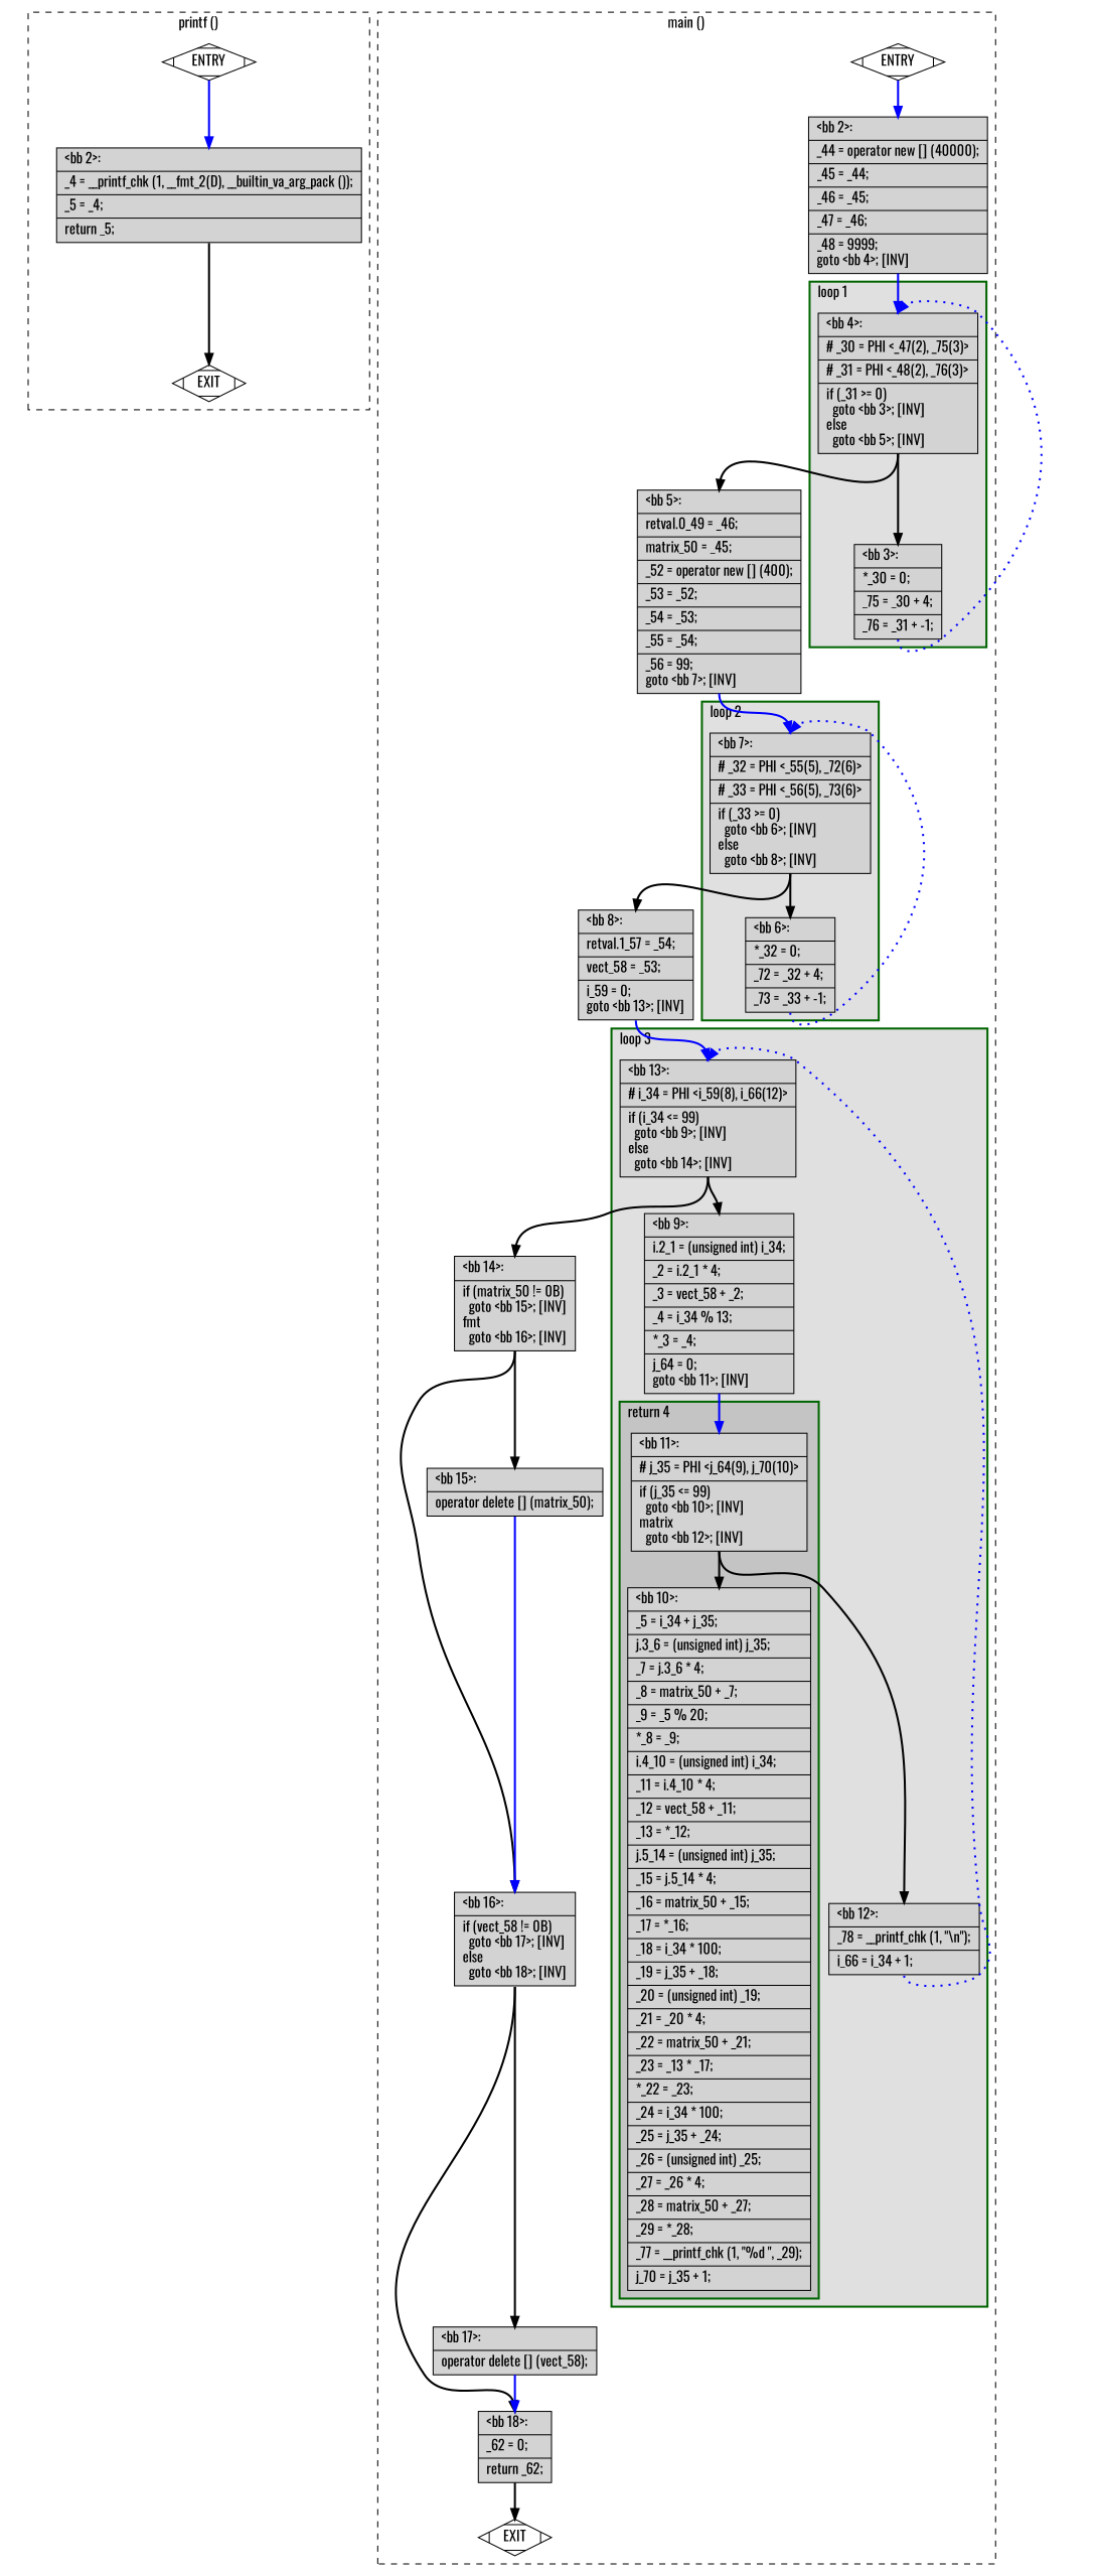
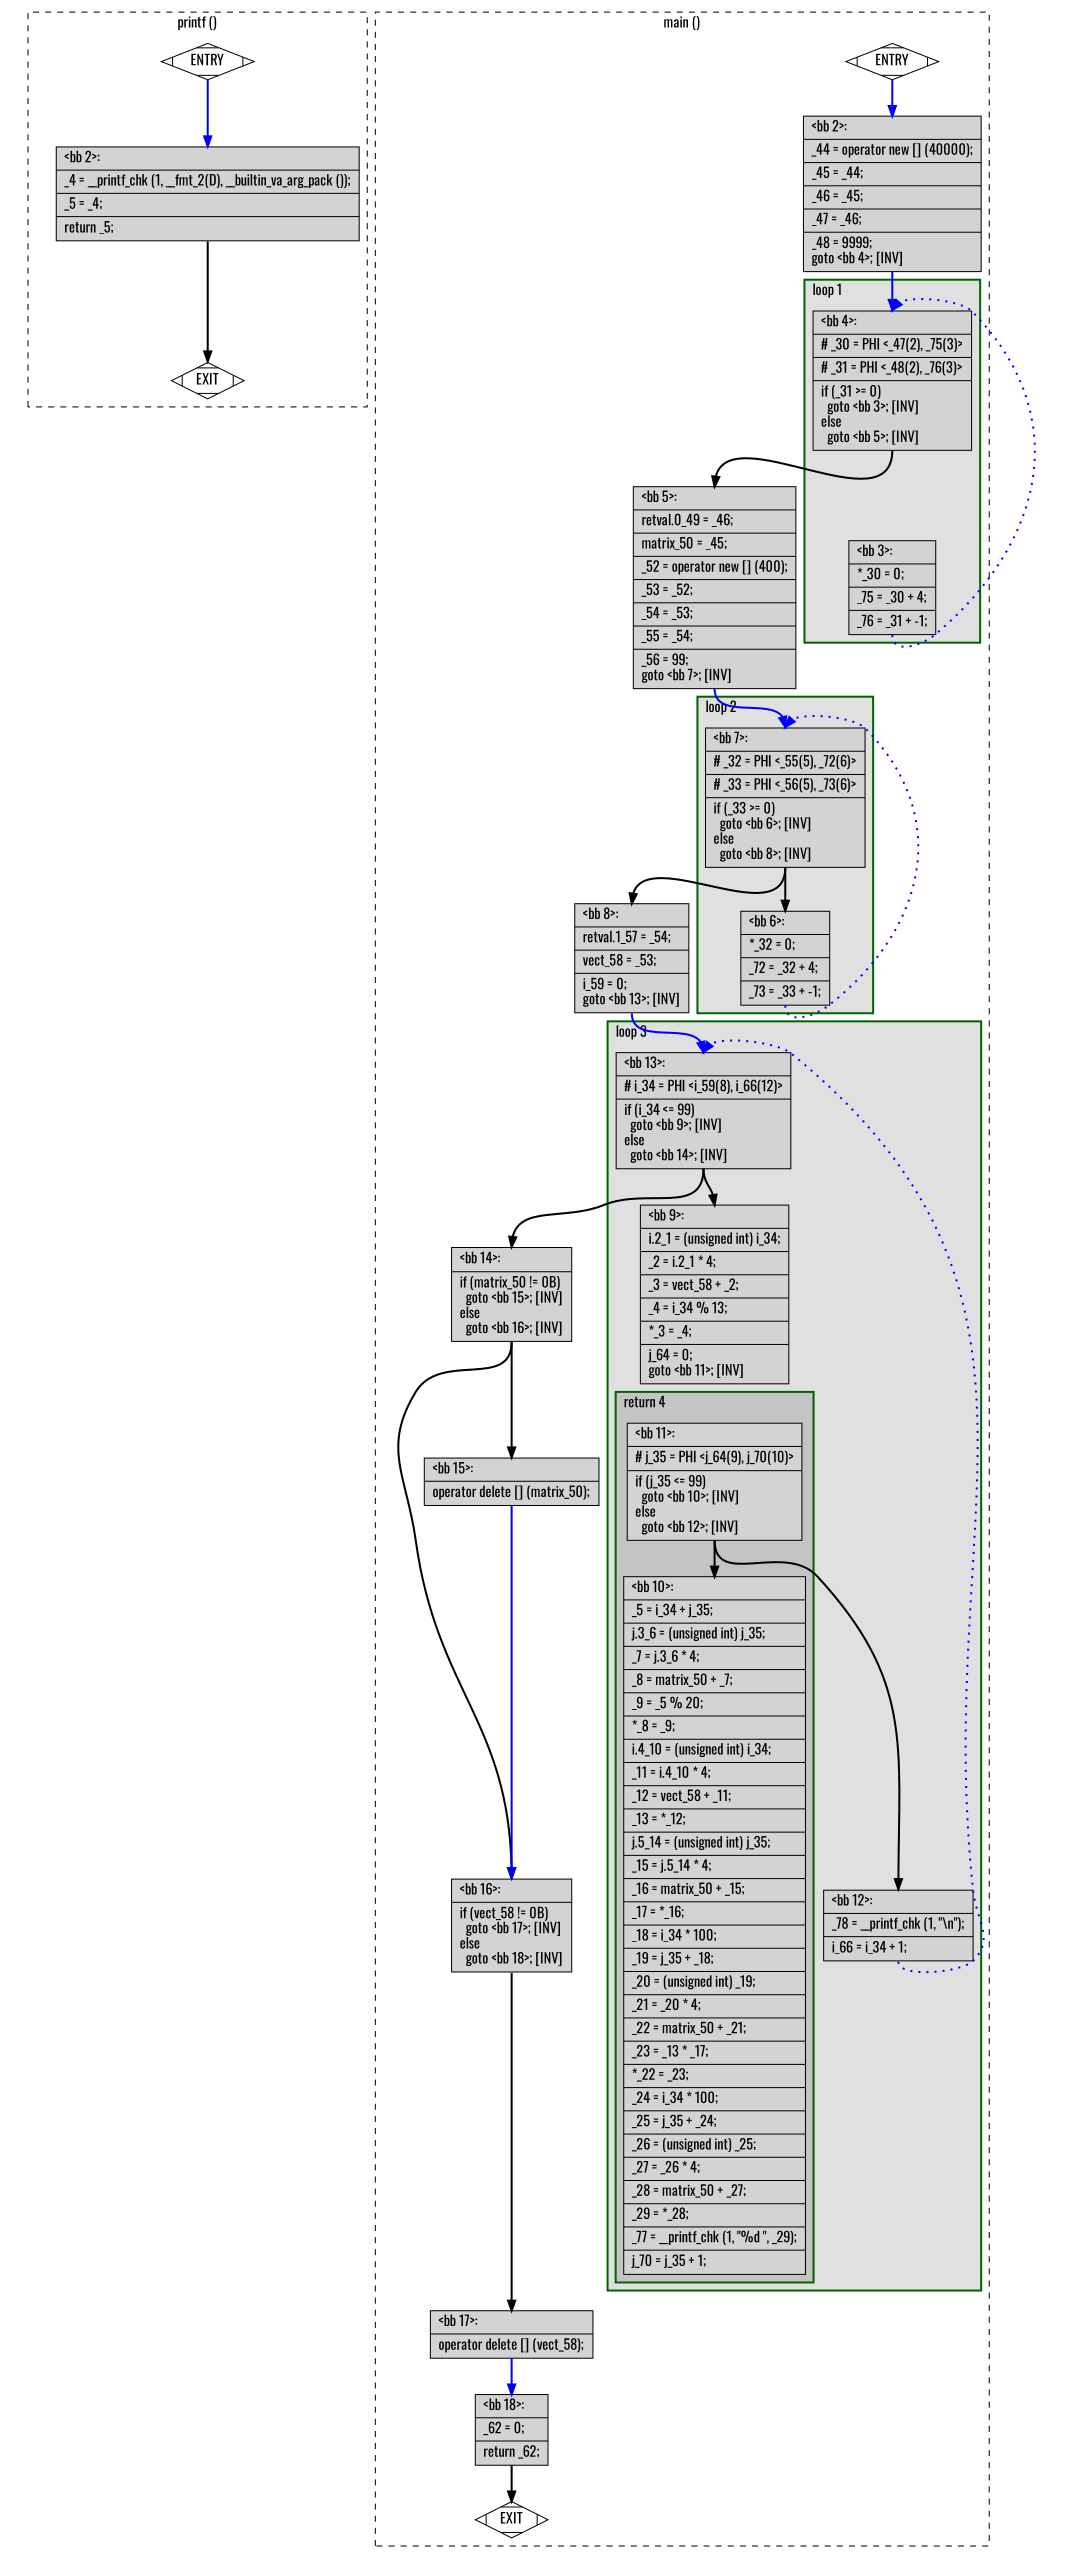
  digraph {
    fontname=Oswald
    node [fillcolor=lightgrey fontname=Oswald shape=record style=filled]
    edge [constraint=true fontname=Oswald headport=n style="solid,bold" tailport=s color=black weight=10]
    n1 [fillcolor=white label=ENTRY shape=Mdiamond]
    n2 [fillcolor=white label=EXIT shape=Mdiamond]
    n3 [label="{\<bb\ 2\>:\l|_4\ =\ __printf_chk\ (1,\ __fmt_2(D),\ __builtin_va_arg_pack\ ());\l|_5\ =\ _4;\l|return\ _5;\l}"]
-   n4 [label="{\<bb\ 11\>:\l|#\ j_35\ =\ PHI\ \<j_64(9),\ j_70(10)\>\l|if\ (j_35\ \<=\ 99)\l\ \ goto\ \<bb\ 10\>;\ [INV]\lmatrix\l\ \ goto\ \<bb\ 12\>;\ [INV]\l}"]
+   n4 [label="{\<bb\ 11\>:\l|#\ j_35\ =\ PHI\ \<j_64(9),\ j_70(10)\>\l|if\ (j_35\ \<=\ 99)\l\ \ goto\ \<bb\ 10\>;\ [INV]\lelse\l\ \ goto\ \<bb\ 12\>;\ [INV]\l}"]
    n5 [label="{\<bb\ 10\>:\l|_5\ =\ i_34\ +\ j_35;\l|j.3_6\ =\ (unsigned\ int)\ j_35;\l|_7\ =\ j.3_6\ *\ 4;\l|_8\ =\ matrix_50\ +\ _7;\l|_9\ =\ _5\ %\ 20;\l|*_8\ =\ _9;\l|i.4_10\ =\ (unsigned\ int)\ i_34;\l|_11\ =\ i.4_10\ *\ 4;\l|_12\ =\ vect_58\ +\ _11;\l|_13\ =\ *_12;\l|j.5_14\ =\ (unsigned\ int)\ j_35;\l|_15\ =\ j.5_14\ *\ 4;\l|_16\ =\ matrix_50\ +\ _15;\l|_17\ =\ *_16;\l|_18\ =\ i_34\ *\ 100;\l|_19\ =\ j_35\ +\ _18;\l|_20\ =\ (unsigned\ int)\ _19;\l|_21\ =\ _20\ *\ 4;\l|_22\ =\ matrix_50\ +\ _21;\l|_23\ =\ _13\ *\ _17;\l|*_22\ =\ _23;\l|_24\ =\ i_34\ *\ 100;\l|_25\ =\ j_35\ +\ _24;\l|_26\ =\ (unsigned\ int)\ _25;\l|_27\ =\ _26\ *\ 4;\l|_28\ =\ matrix_50\ +\ _27;\l|_29\ =\ *_28;\l|_77\ =\ __printf_chk\ (1,\ \"%d\ \",\ _29);\l|j_70\ =\ j_35\ +\ 1;\l}"]
    n6 [label="{\<bb\ 13\>:\l|#\ i_34\ =\ PHI\ \<i_59(8),\ i_66(12)\>\l|if\ (i_34\ \<=\ 99)\l\ \ goto\ \<bb\ 9\>;\ [INV]\lelse\l\ \ goto\ \<bb\ 14\>;\ [INV]\l}"]
    n7 [label="{\<bb\ 9\>:\l|i.2_1\ =\ (unsigned\ int)\ i_34;\l|_2\ =\ i.2_1\ *\ 4;\l|_3\ =\ vect_58\ +\ _2;\l|_4\ =\ i_34\ %\ 13;\l|*_3\ =\ _4;\l|j_64\ =\ 0;\lgoto\ \<bb\ 11\>;\ [INV]\l}"]
    n8 [label="{\<bb\ 12\>:\l|_78\ =\ __printf_chk\ (1,\ \"\\n\");\l|i_66\ =\ i_34\ +\ 1;\l}"]
    n9 [label="{\<bb\ 7\>:\l|#\ _32\ =\ PHI\ \<_55(5),\ _72(6)\>\l|#\ _33\ =\ PHI\ \<_56(5),\ _73(6)\>\l|if\ (_33\ \>=\ 0)\l\ \ goto\ \<bb\ 6\>;\ [INV]\lelse\l\ \ goto\ \<bb\ 8\>;\ [INV]\l}"]
    n10 [label="{\<bb\ 6\>:\l|*_32\ =\ 0;\l|_72\ =\ _32\ +\ 4;\l|_73\ =\ _33\ +\ -1;\l}"]
    n11 [label="{\<bb\ 4\>:\l|#\ _30\ =\ PHI\ \<_47(2),\ _75(3)\>\l|#\ _31\ =\ PHI\ \<_48(2),\ _76(3)\>\l|if\ (_31\ \>=\ 0)\l\ \ goto\ \<bb\ 3\>;\ [INV]\lelse\l\ \ goto\ \<bb\ 5\>;\ [INV]\l}"]
    n12 [label="{\<bb\ 3\>:\l|*_30\ =\ 0;\l|_75\ =\ _30\ +\ 4;\l|_76\ =\ _31\ +\ -1;\l}"]
-   n13 [label="{\<bb\ 14\>:\l|if\ (matrix_50\ !=\ 0B)\l\ \ goto\ \<bb\ 15\>;\ [INV]\lfmt\l\ \ goto\ \<bb\ 16\>;\ [INV]\l}"]
+   n13 [label="{\<bb\ 14\>:\l|if\ (matrix_50\ !=\ 0B)\l\ \ goto\ \<bb\ 15\>;\ [INV]\lelse\l\ \ goto\ \<bb\ 16\>;\ [INV]\l}"]
    n14 [label="{\<bb\ 8\>:\l|retval.1_57\ =\ _54;\l|vect_58\ =\ _53;\l|i_59\ =\ 0;\lgoto\ \<bb\ 13\>;\ [INV]\l}"]
    n15 [label="{\<bb\ 5\>:\l|retval.0_49\ =\ _46;\l|matrix_50\ =\ _45;\l|_52\ =\ operator\ new\ []\ (400);\l|_53\ =\ _52;\l|_54\ =\ _53;\l|_55\ =\ _54;\l|_56\ =\ 99;\lgoto\ \<bb\ 7\>;\ [INV]\l}"]
    n16 [fillcolor=white label=ENTRY shape=Mdiamond]
    n17 [fillcolor=white label=EXIT shape=Mdiamond]
    n18 [label="{\<bb\ 2\>:\l|_44\ =\ operator\ new\ []\ (40000);\l|_45\ =\ _44;\l|_46\ =\ _45;\l|_47\ =\ _46;\l|_48\ =\ 9999;\lgoto\ \<bb\ 4\>;\ [INV]\l}"]
    n19 [label="{\<bb\ 15\>:\l|operator\ delete\ []\ (matrix_50);\l}"]
    n20 [label="{\<bb\ 16\>:\l|if\ (vect_58\ !=\ 0B)\l\ \ goto\ \<bb\ 17\>;\ [INV]\lelse\l\ \ goto\ \<bb\ 18\>;\ [INV]\l}"]
    n21 [label="{\<bb\ 17\>:\l|operator\ delete\ []\ (vect_58);\l}"]
    n22 [label="{\<bb\ 18\>:\l|_62\ =\ 0;\l|return\ _62;\l}"]
    subgraph cluster_1 {
      color=black
      label="printf ()"
      style=dashed
      n1
      n2
      n3
    }
    subgraph cluster_2 {
      color=black
      label="main ()"
      style=dashed
      n13
      n14
      n15
      n16
      n17
      n18
      n19
      n20
      n21
      n22
      subgraph cluster_3 {
        color=darkgreen
        fillcolor=grey88
        label="loop 3"
        labeljust=l
        penwidth=2
        style=filled
        n6
        n7
        n8
        subgraph cluster_4 {
          color=darkgreen
          fillcolor=grey77
          label="return 4"
          labeljust=l
          penwidth=2
          style=filled
          n4
          n5
        }
      }
      subgraph cluster_5 {
        color=darkgreen
        fillcolor=grey88
        label="loop 2"
        labeljust=l
        penwidth=2
        style=filled
        n9
        n10
      }
      subgraph cluster_6 {
        color=darkgreen
        fillcolor=grey88
        label="loop 1"
        labeljust=l
        penwidth=2
        style=filled
        n11
        n12
      }
    }
    n1 -> n2 [style=invis color="" weight=""]
    n1 -> n3 [color=blue weight=100]
    n3 -> n2
    n4 -> n5
    n4 -> n8
    n6 -> n7
    n6 -> n13
-   n7 -> n4 [color=blue weight=100]
    n8 -> n6 [color=blue constraint=false style="dotted,bold"]
    n9 -> n10
    n9 -> n14
    n10 -> n9 [color=blue constraint=false style="dotted,bold"]
-   n11 -> n12
    n11 -> n15
    n12 -> n11 [color=blue constraint=false style="dotted,bold"]
    n13 -> n19
    n13 -> n20
    n14 -> n6 [color=blue weight=100]
    n15 -> n9 [color=blue weight=100]
    n16 -> n17 [style=invis color="" weight=""]
    n16 -> n18 [color=blue weight=100]
    n18 -> n11 [color=blue weight=100]
    n19 -> n20 [color=blue weight=100]
    n20 -> n21
-   n20 -> n22
    n21 -> n22 [color=blue weight=100]
    n22 -> n17
  }
